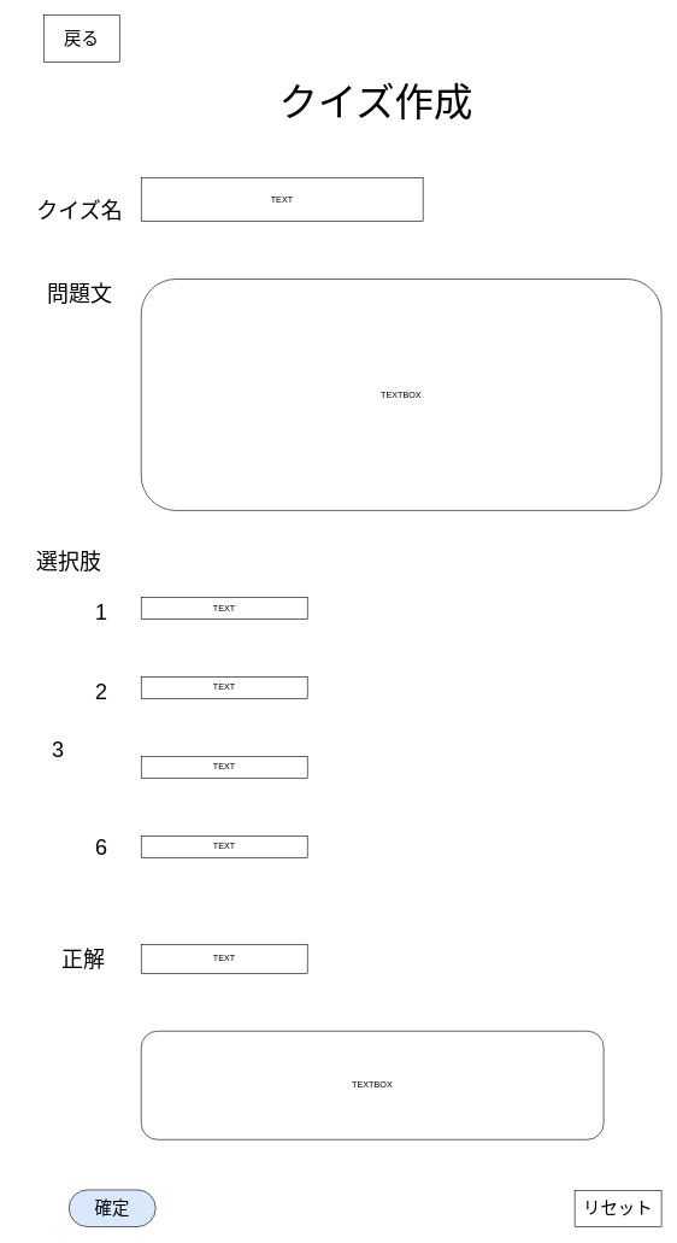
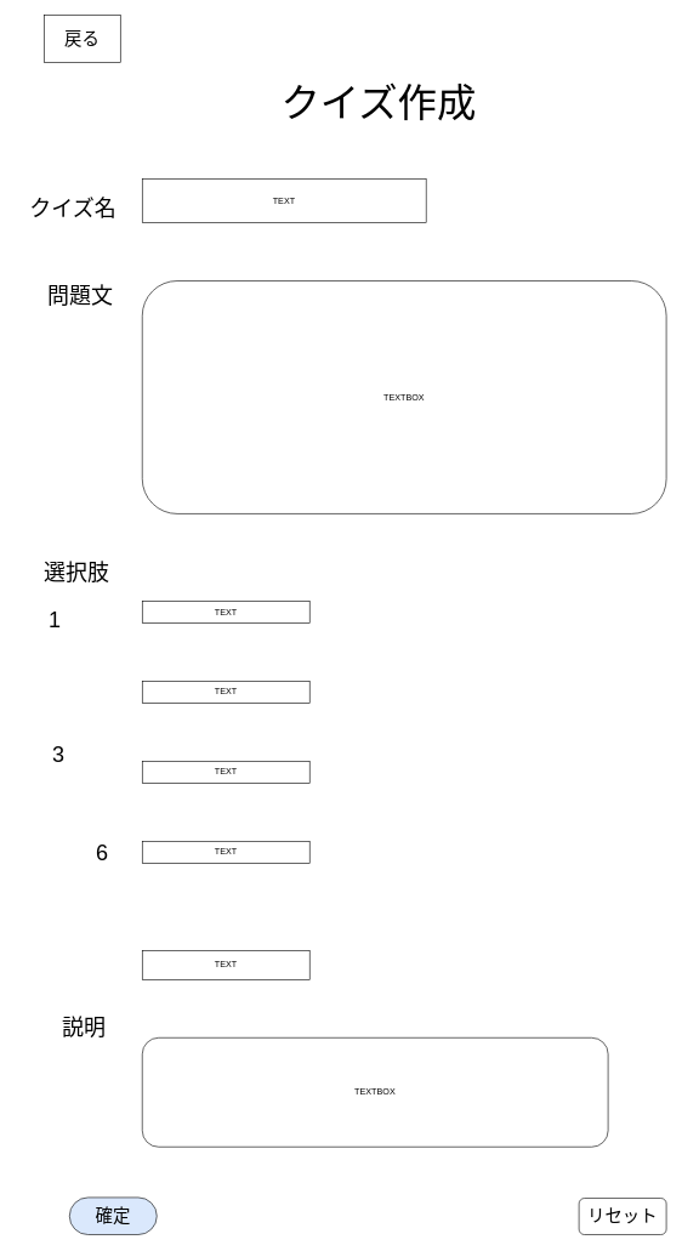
  <mxCell id="0" />
  <mxCell id="1" parent="0" />
  <mxCell id="2" value="クイズ作成" style="text;html=1;strokeColor=none;fillColor=none;align=center;verticalAlign=middle;whiteSpace=wrap;rounded=0;rotation=0;fontSize=54;" vertex="1" parent="1"><mxGeometry x="315" y="95" width="410" height="90" as="geometry" /></mxCell>
- <mxCell id="3" value="&lt;font style=&quot;font-size: 30px;&quot;&gt;クイズ名&lt;/font&gt;" style="text;html=1;strokeColor=none;fillColor=none;align=center;verticalAlign=middle;whiteSpace=wrap;rounded=0;fontSize=27;" vertex="1" parent="1"><mxGeometry x="45" y="250" width="130" height="80" as="geometry" /></mxCell>
+ <mxCell id="3" value="&lt;font style=&quot;font-size: 30px;&quot;&gt;クイズ名&lt;/font&gt;" style="text;html=1;strokeColor=none;fillColor=none;align=center;verticalAlign=middle;whiteSpace=wrap;rounded=0;fontSize=27;" vertex="1" parent="1"><mxGeometry x="35" y="245" width="130" height="80" as="geometry" /></mxCell>
  <mxCell id="4" value="TEXT" style="rounded=0;whiteSpace=wrap;html=1;" vertex="1" parent="1"><mxGeometry x="195" y="245" width="390" height="60" as="geometry" /></mxCell>
  <mxCell id="5" value="TEXTBOX" style="rounded=1;whiteSpace=wrap;html=1;" vertex="1" parent="1"><mxGeometry x="195" y="385" width="720" height="320" as="geometry" /></mxCell>
  <mxCell id="6" value="&lt;font style=&quot;font-size: 30px;&quot;&gt;問題文&lt;/font&gt;" style="text;html=1;strokeColor=none;fillColor=none;align=center;verticalAlign=middle;whiteSpace=wrap;rounded=0;fontSize=27;" vertex="1" parent="1"><mxGeometry x="30" y="365" width="160" height="80" as="geometry" /></mxCell>
- <mxCell id="7" value="&lt;font style=&quot;font-size: 30px;&quot;&gt;選択肢&lt;/font&gt;" style="text;html=1;strokeColor=none;fillColor=none;align=center;verticalAlign=middle;whiteSpace=wrap;rounded=0;fontSize=27;" vertex="1" parent="1"><mxGeometry x="10" y="745" width="170" height="60" as="geometry" /></mxCell>
+ <mxCell id="7" value="&lt;font style=&quot;font-size: 30px;&quot;&gt;選択肢&lt;/font&gt;" style="text;html=1;strokeColor=none;fillColor=none;align=center;verticalAlign=middle;whiteSpace=wrap;rounded=0;fontSize=27;" vertex="1" parent="1"><mxGeometry x="20" y="755" width="170" height="60" as="geometry" /></mxCell>
  <mxCell id="8" value="TEXT" style="rounded=0;whiteSpace=wrap;html=1;" vertex="1" parent="1"><mxGeometry x="195" y="825" width="230" height="30" as="geometry" /></mxCell>
  <mxCell id="9" value="TEXT" style="rounded=0;whiteSpace=wrap;html=1;" vertex="1" parent="1"><mxGeometry x="195" y="935" width="230" height="30" as="geometry" /></mxCell>
  <mxCell id="10" value="TEXT" style="rounded=0;whiteSpace=wrap;html=1;" vertex="1" parent="1"><mxGeometry x="195" y="1045" width="230" height="30" as="geometry" /></mxCell>
  <mxCell id="11" value="TEXT" style="rounded=0;whiteSpace=wrap;html=1;" vertex="1" parent="1"><mxGeometry x="195" y="1155" width="230" height="30" as="geometry" /></mxCell>
- <mxCell id="12" value="&lt;font style=&quot;font-size: 30px;&quot;&gt;1&lt;/font&gt;" style="text;html=1;strokeColor=none;fillColor=none;align=center;verticalAlign=middle;whiteSpace=wrap;rounded=0;" vertex="1" parent="1"><mxGeometry x="110" y="825" width="60" height="40" as="geometry" /></mxCell>
- <mxCell id="13" value="&lt;font style=&quot;font-size: 30px;&quot;&gt;2&lt;/font&gt;" style="text;html=1;strokeColor=none;fillColor=none;align=center;verticalAlign=middle;whiteSpace=wrap;rounded=0;" vertex="1" parent="1"><mxGeometry x="110" y="925" width="60" height="60" as="geometry" /></mxCell>
+ <mxCell id="12" value="&lt;font style=&quot;font-size: 30px;&quot;&gt;1&lt;/font&gt;" style="text;html=1;strokeColor=none;fillColor=none;align=center;verticalAlign=middle;whiteSpace=wrap;rounded=0;" vertex="1" parent="1"><mxGeometry x="45" y="830" width="60" height="40" as="geometry" /></mxCell>
  <mxCell id="14" value="&lt;font style=&quot;font-size: 30px;&quot;&gt;3&lt;/font&gt;" style="text;html=1;strokeColor=none;fillColor=none;align=center;verticalAlign=middle;whiteSpace=wrap;rounded=0;" vertex="1" parent="1"><mxGeometry x="50" y="1020" width="60" height="30" as="geometry" /></mxCell>
  <mxCell id="15" value="&lt;font style=&quot;font-size: 30px;&quot;&gt;6&lt;/font&gt;" style="text;html=1;strokeColor=none;fillColor=none;align=center;verticalAlign=middle;whiteSpace=wrap;rounded=0;" vertex="1" parent="1"><mxGeometry x="110" y="1155" width="60" height="30" as="geometry" /></mxCell>
- <mxCell id="16" value="&lt;font style=&quot;font-size: 30px;&quot;&gt;正解&lt;/font&gt;" style="text;html=1;strokeColor=none;fillColor=none;align=center;verticalAlign=middle;whiteSpace=wrap;rounded=0;" vertex="1" parent="1"><mxGeometry x="65" y="1290" width="100" height="70" as="geometry" /></mxCell>
  <mxCell id="17" value="TEXT" style="rounded=0;whiteSpace=wrap;html=1;" vertex="1" parent="1"><mxGeometry x="195" y="1305" width="230" height="40" as="geometry" /></mxCell>
+ <mxCell id="18" value="&lt;font style=&quot;font-size: 30px;&quot;&gt;説明&lt;/font&gt;" style="text;html=1;strokeColor=none;fillColor=none;align=center;verticalAlign=middle;whiteSpace=wrap;rounded=0;" vertex="1" parent="1"><mxGeometry x="75" y="1395" width="80" height="30" as="geometry" /></mxCell>
  <mxCell id="19" value="TEXTBOX" style="rounded=1;whiteSpace=wrap;html=1;" vertex="1" parent="1"><mxGeometry x="195" y="1425" width="640" height="150" as="geometry" /></mxCell>
  <mxCell id="20" value="&lt;font style=&quot;font-size: 24px;&quot;&gt;確定&lt;/font&gt;" style="rounded=1;whiteSpace=wrap;html=1;arcSize=50;fillColor=#dae8fc;" vertex="1" parent="1"><mxGeometry x="95" y="1644.5" width="120" height="51" as="geometry" /></mxCell>
- <mxCell id="21" value="&lt;font style=&quot;font-size: 24px;&quot;&gt;リセット&lt;/font&gt;" style="whiteSpace=wrap;html=1;rounded=0;" vertex="1" parent="1"><mxGeometry x="795" y="1645.5" width="120" height="50" as="geometry" /></mxCell>
+ <mxCell id="21" value="&lt;font style=&quot;font-size: 24px;&quot;&gt;リセット&lt;/font&gt;" style="rounded=1;whiteSpace=wrap;html=1;" vertex="1" parent="1"><mxGeometry x="795" y="1645.5" width="120" height="50" as="geometry" /></mxCell>
  <mxCell id="22" value="&lt;font style=&quot;font-size: 24px;&quot;&gt;戻る&lt;/font&gt;" style="whiteSpace=wrap;html=1;arcSize=50;rounded=0;" vertex="1" parent="1"><mxGeometry x="60" y="20" width="105" height="65" as="geometry" /></mxCell>
